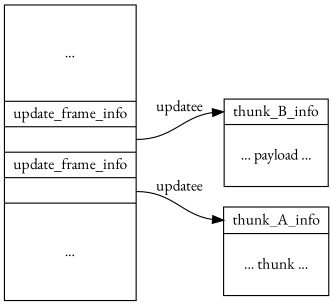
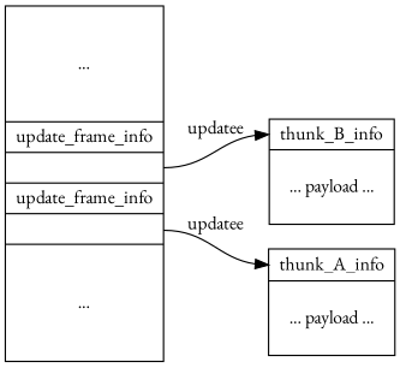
  digraph {
    rankdir=LR
    fontname="EB Garamond"
    node [shape=record fontname="EB Garamond"]
    edge [headport=top fontname="EB Garamond"]
    n1 [label=" \n\n ... \n\n\n            | update_frame_info            | <updatee_1>            | update_frame_info            | <updatee_2>            | \n\n ... \n\n\n            "]
    n2 [label=" <top> thunk_B_info            | \n ... payload ... \n\n            "]
-   n3 [label=" <top> thunk_A_info            | \n ... thunk ... \n\n            "]
+   n3 [label=" <top> thunk_A_info            | \n ... payload ... \n\n            "]
    n1 -> n2 [label=updatee tailport=updatee_1]
    n1 -> n3 [label=updatee tailport=updatee_2]
  }
